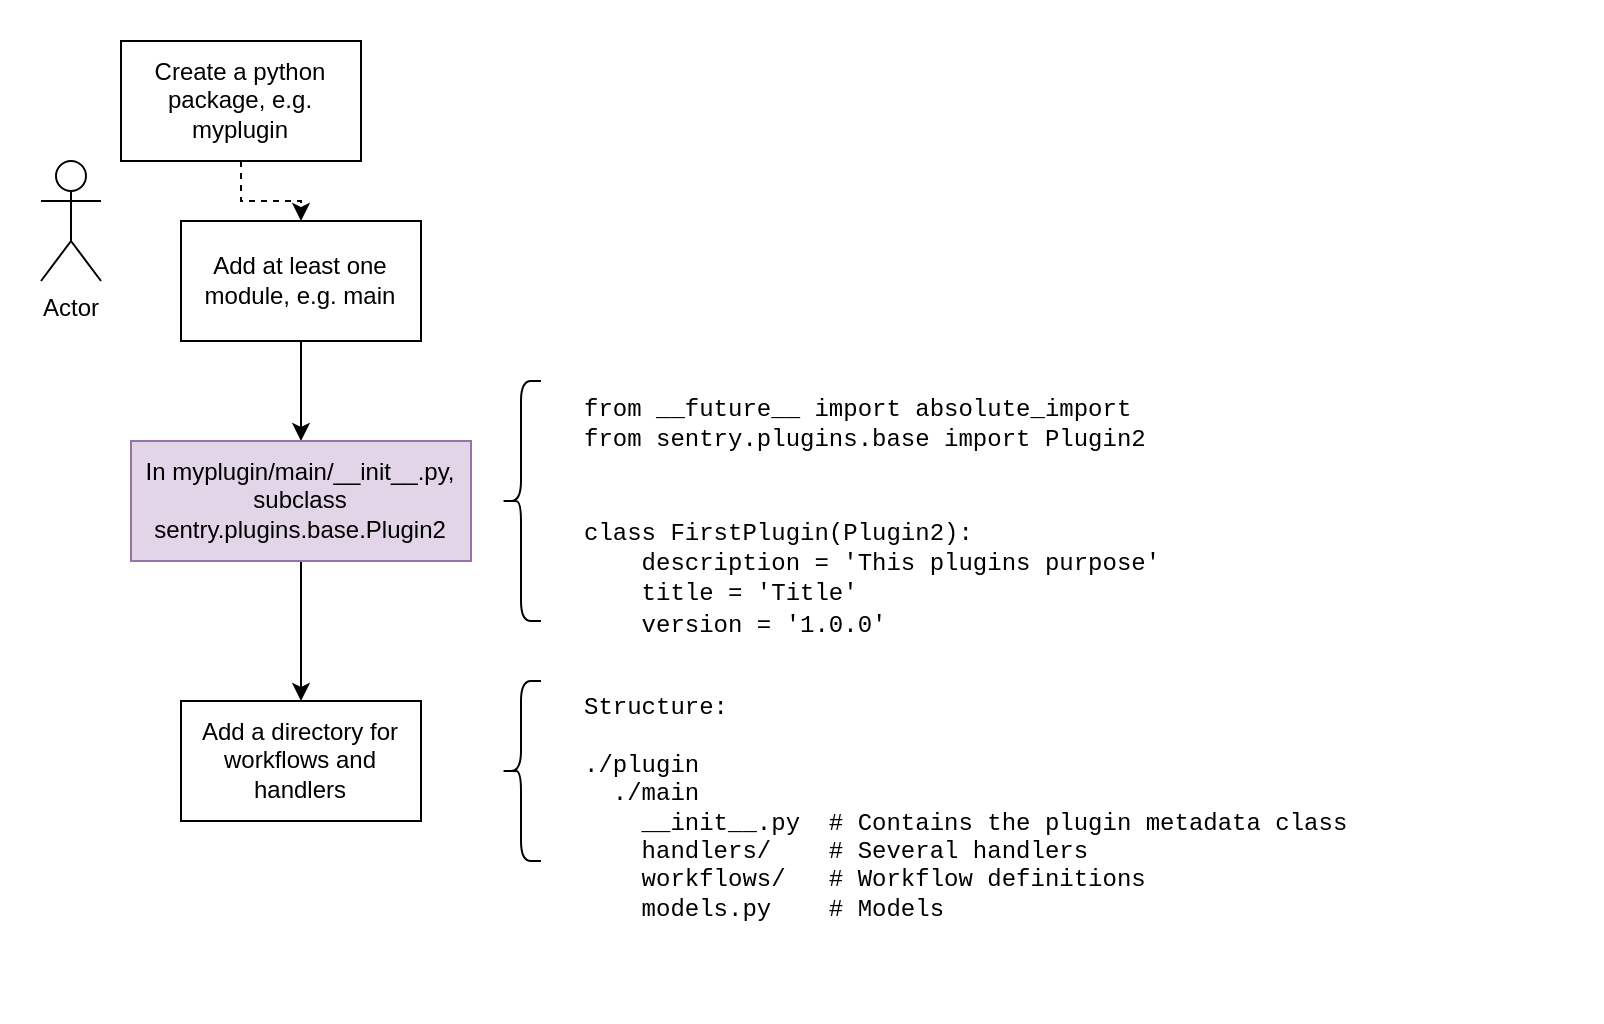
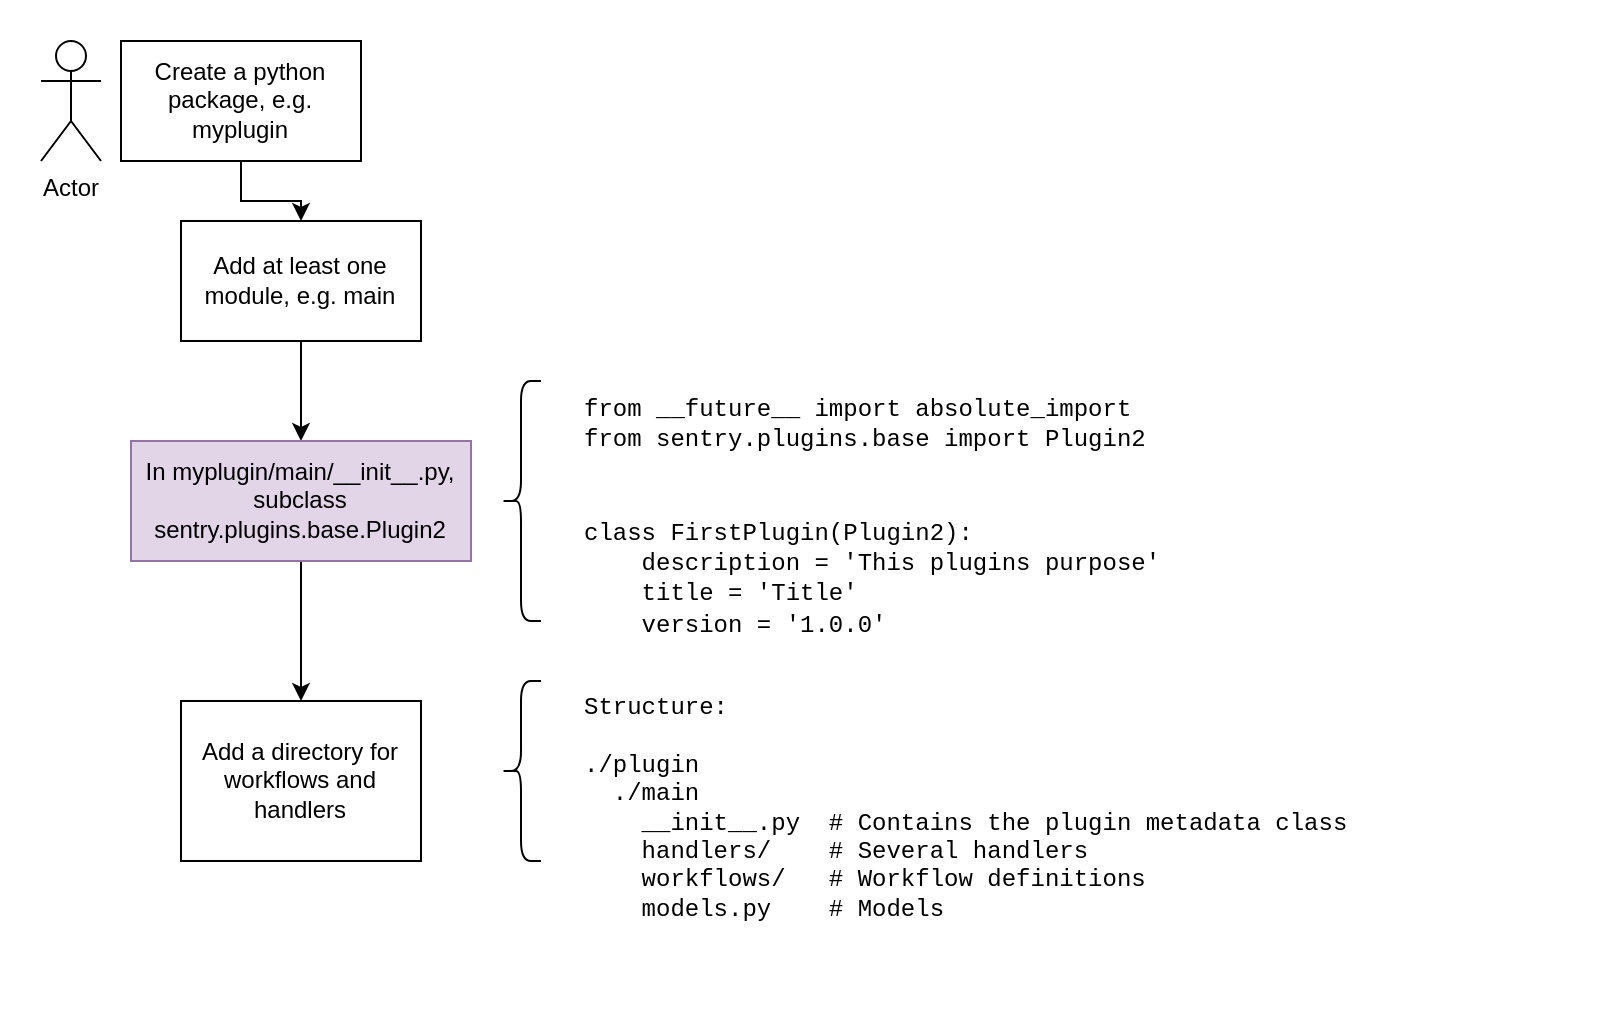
  <mxCell id="0" />
  <mxCell id="1" parent="0" />
- <mxCell id="2" value="" style="edgeStyle=orthogonalEdgeStyle;rounded=0;orthogonalLoop=1;jettySize=auto;html=1;dashed=1;" edge="1" parent="1" source="3" target="6"><mxGeometry relative="1" as="geometry" /></mxCell>
+ <mxCell id="2" value="" style="edgeStyle=orthogonalEdgeStyle;rounded=0;orthogonalLoop=1;jettySize=auto;html=1;" edge="1" parent="1" source="3" target="6"><mxGeometry relative="1" as="geometry" /></mxCell>
  <mxCell id="3" value="Create a python package, e.g. myplugin" style="rounded=0;whiteSpace=wrap;html=1;" parent="1" vertex="1"><mxGeometry x="60" y="20" width="120" height="60" as="geometry" /></mxCell>
- <mxCell id="4" value="Actor" style="shape=umlActor;verticalLabelPosition=bottom;verticalAlign=top;html=1;outlineConnect=0;" parent="1" vertex="1"><mxGeometry x="20" y="80" width="30" height="60" as="geometry" /></mxCell>
+ <mxCell id="4" value="Actor" style="shape=umlActor;verticalLabelPosition=bottom;verticalAlign=top;html=1;outlineConnect=0;" parent="1" vertex="1"><mxGeometry x="20" y="20" width="30" height="60" as="geometry" /></mxCell>
  <mxCell id="5" value="" style="edgeStyle=orthogonalEdgeStyle;rounded=0;orthogonalLoop=1;jettySize=auto;html=1;" edge="1" parent="1" source="6" target="8"><mxGeometry relative="1" as="geometry" /></mxCell>
  <mxCell id="6" value="Add at least one module, e.g. main" style="whiteSpace=wrap;html=1;rounded=0;" vertex="1" parent="1"><mxGeometry x="90" y="110" width="120" height="60" as="geometry" /></mxCell>
  <mxCell id="7" value="" style="edgeStyle=orthogonalEdgeStyle;rounded=0;orthogonalLoop=1;jettySize=auto;html=1;" edge="1" parent="1" source="8" target="11"><mxGeometry relative="1" as="geometry" /></mxCell>
  <mxCell id="8" value="In myplugin/main/__init__.py,&lt;br&gt;subclass sentry.plugins.base.Plugin2" style="whiteSpace=wrap;html=1;rounded=0;fillColor=#e1d5e7;strokeColor=#9673a6;" vertex="1" parent="1"><mxGeometry x="65" y="220" width="170" height="60" as="geometry" /></mxCell>
  <mxCell id="9" value="" style="shape=curlyBracket;whiteSpace=wrap;html=1;rounded=1;" vertex="1" parent="1"><mxGeometry x="250" y="190" width="20" height="120" as="geometry" /></mxCell>
  <mxCell id="10" value="&lt;div&gt;&lt;font face=&quot;Courier New&quot;&gt;from __future__ import absolute_import&lt;/font&gt;&lt;/div&gt;&lt;div&gt;&lt;font face=&quot;Courier New&quot;&gt;from sentry.plugins.base import Plugin2&lt;/font&gt;&lt;/div&gt;&lt;div&gt;&lt;font face=&quot;Courier New&quot;&gt;&lt;br&gt;&lt;/font&gt;&lt;/div&gt;&lt;div&gt;&lt;font face=&quot;Courier New&quot;&gt;&lt;br&gt;&lt;/font&gt;&lt;/div&gt;&lt;div&gt;&lt;font face=&quot;Courier New&quot;&gt;class FirstPlugin(Plugin2):&lt;/font&gt;&lt;/div&gt;&lt;div&gt;&lt;font face=&quot;Courier New&quot;&gt;&amp;nbsp; &amp;nbsp; description = 'This plugins purpose'&lt;/font&gt;&lt;/div&gt;&lt;div&gt;&lt;font face=&quot;Courier New&quot;&gt;&amp;nbsp; &amp;nbsp; title = 'Title'&lt;/font&gt;&lt;/div&gt;&lt;div&gt;&lt;font face=&quot;Courier New&quot;&gt;&amp;nbsp; &amp;nbsp; version = '1.0.0'&lt;/font&gt;&lt;/div&gt;&lt;div&gt;&lt;br&gt;&lt;/div&gt;" style="rounded=1;whiteSpace=wrap;html=1;align=left;strokeColor=none;verticalAlign=top;" vertex="1" parent="1"><mxGeometry x="290" y="190" width="420" height="150" as="geometry" /></mxCell>
- <mxCell id="11" value="Add a directory for workflows and handlers" style="whiteSpace=wrap;html=1;rounded=0;" vertex="1" parent="1"><mxGeometry x="90" y="350" width="120" height="60" as="geometry" /></mxCell>
+ <mxCell id="11" value="Add a directory for workflows and handlers" style="whiteSpace=wrap;html=1;rounded=0;" vertex="1" parent="1"><mxGeometry x="90" y="350" width="120" height="80" as="geometry" /></mxCell>
  <mxCell id="12" value="" style="shape=curlyBracket;whiteSpace=wrap;html=1;rounded=1;" vertex="1" parent="1"><mxGeometry x="250" y="340" width="20" height="90" as="geometry" /></mxCell>
  <mxCell id="13" value="Structure:&lt;br&gt;&lt;br&gt;./plugin&lt;br&gt;&amp;nbsp; ./main&lt;br&gt;&amp;nbsp; &amp;nbsp; __init__.py&amp;nbsp; # Contains the plugin metadata class&lt;br&gt;&amp;nbsp; &amp;nbsp; handlers/&amp;nbsp; &amp;nbsp; # Several handlers&lt;br&gt;&amp;nbsp; &amp;nbsp; workflows/&amp;nbsp; &amp;nbsp;# Workflow definitions&lt;br&gt;&amp;nbsp; &amp;nbsp; models.py&amp;nbsp; &amp;nbsp; # Models" style="rounded=1;whiteSpace=wrap;html=1;align=left;strokeColor=none;verticalAlign=top;fontFamily=Courier New;" vertex="1" parent="1"><mxGeometry x="290" y="340" width="490" height="150" as="geometry" /></mxCell>
